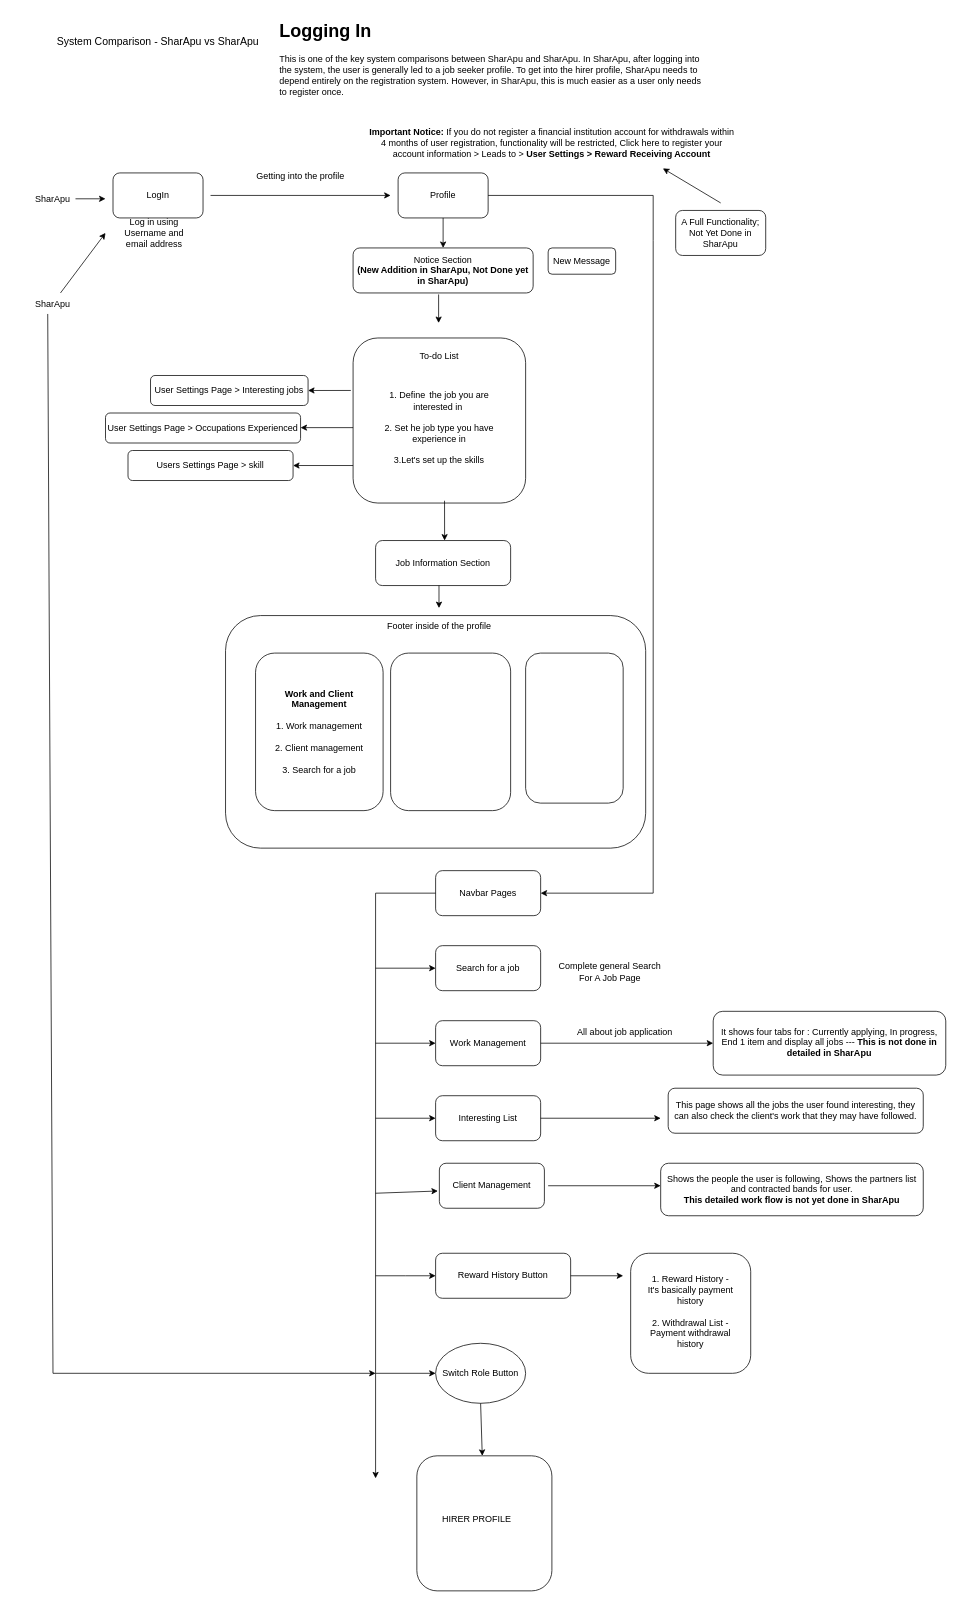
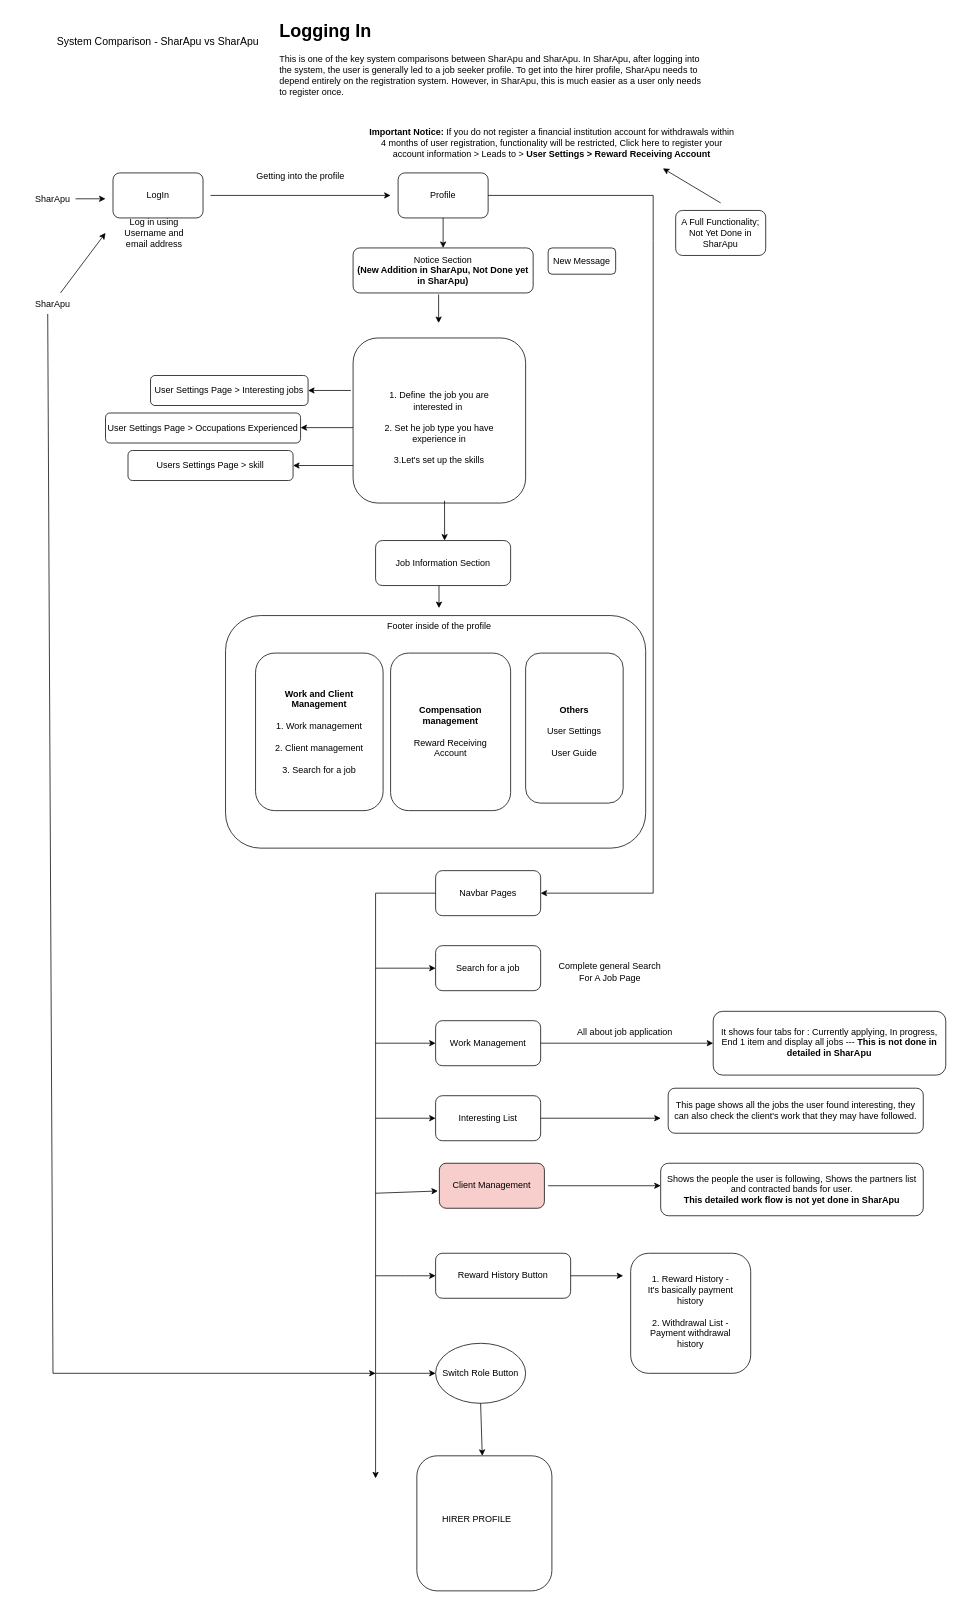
  <mxCell id="0" />
  <mxCell id="1" parent="0" />
  <mxCell id="2" value="&lt;font style=&quot;font-size: 14px;&quot;&gt;System Comparison - SharApu vs SharApu&lt;/font&gt;" style="text;html=1;align=center;verticalAlign=middle;whiteSpace=wrap;rounded=0;" vertex="1" parent="1"><mxGeometry x="20" y="40" width="380" height="30" as="geometry" /></mxCell>
  <mxCell id="3" value="&lt;h1 style=&quot;margin-top: 0px;&quot;&gt;Logging In&lt;/h1&gt;&lt;p&gt;This is one of the key system comparisons between SharApu and SharApu. In SharApu, after logging into the system, the user is generally led to a job seeker profile. To get into the hirer profile, SharApu needs to depend entirely on the registration system. However, in SharApu, this is much easier as a user only needs to register once.&amp;nbsp;&lt;/p&gt;" style="text;html=1;whiteSpace=wrap;overflow=hidden;rounded=0;" vertex="1" parent="1"><mxGeometry x="370" y="20" width="570" height="150" as="geometry" /></mxCell>
  <mxCell id="4" value="SharApu" style="text;html=1;align=center;verticalAlign=middle;whiteSpace=wrap;rounded=0;" vertex="1" parent="1"><mxGeometry x="40" y="250" width="60" height="30" as="geometry" /></mxCell>
  <mxCell id="5" value="LogIn" style="rounded=1;whiteSpace=wrap;html=1;" vertex="1" parent="1"><mxGeometry x="150" y="230" width="120" height="60" as="geometry" /></mxCell>
  <mxCell id="6" value="" style="endArrow=classic;html=1;rounded=0;" edge="1" parent="1"><mxGeometry width="50" height="50" relative="1" as="geometry"><mxPoint x="100" y="264.5" as="sourcePoint" /><mxPoint x="140" y="264.5" as="targetPoint" /></mxGeometry></mxCell>
  <mxCell id="7" value="Log in using Username and email address" style="text;html=1;align=center;verticalAlign=middle;whiteSpace=wrap;rounded=0;" vertex="1" parent="1"><mxGeometry x="150" y="290" width="110" height="40" as="geometry" /></mxCell>
  <mxCell id="8" value="" style="endArrow=classic;html=1;rounded=0;" edge="1" parent="1"><mxGeometry width="50" height="50" relative="1" as="geometry"><mxPoint x="280" y="260" as="sourcePoint" /><mxPoint x="520" y="260" as="targetPoint" /></mxGeometry></mxCell>
  <mxCell id="9" value="Getting into the profile" style="text;html=1;align=center;verticalAlign=middle;whiteSpace=wrap;rounded=0;" vertex="1" parent="1"><mxGeometry x="310" y="220" width="180" height="30" as="geometry" /></mxCell>
  <mxCell id="10" value="Profile" style="rounded=1;whiteSpace=wrap;html=1;" vertex="1" parent="1"><mxGeometry x="530" y="230" width="120" height="60" as="geometry" /></mxCell>
  <mxCell id="11" value="" style="endArrow=classic;html=1;rounded=0;exitX=0.5;exitY=1;exitDx=0;exitDy=0;" edge="1" parent="1" source="10"><mxGeometry width="50" height="50" relative="1" as="geometry"><mxPoint x="620" y="340" as="sourcePoint" /><mxPoint x="590" y="330" as="targetPoint" /></mxGeometry></mxCell>
  <mxCell id="12" value="Notice Section&lt;div&gt;&lt;b&gt;(New Addition in SharApu, Not Done yet in SharApu)&lt;/b&gt;&lt;/div&gt;" style="rounded=1;whiteSpace=wrap;html=1;" vertex="1" parent="1"><mxGeometry x="470" y="330" width="240" height="60" as="geometry" /></mxCell>
  <mxCell id="13" value="" style="endArrow=classic;html=1;rounded=0;exitX=0.475;exitY=1.033;exitDx=0;exitDy=0;exitPerimeter=0;" edge="1" parent="1" source="12"><mxGeometry width="50" height="50" relative="1" as="geometry"><mxPoint x="590" y="470" as="sourcePoint" /><mxPoint x="584" y="430" as="targetPoint" /></mxGeometry></mxCell>
  <mxCell id="14" value="" style="rounded=1;whiteSpace=wrap;html=1;" vertex="1" parent="1"><mxGeometry x="470" y="450" width="230" height="220" as="geometry" /></mxCell>
- <mxCell id="15" value="To-do List" style="text;html=1;align=center;verticalAlign=middle;whiteSpace=wrap;rounded=0;" vertex="1" parent="1"><mxGeometry x="525" y="460" width="120" height="30" as="geometry" /></mxCell>
  <mxCell id="16" value="1. Define&amp;nbsp;&lt;span style=&quot;white-space: pre;&quot;&gt;&#09;&lt;/span&gt;the job you are interested in&amp;nbsp;&lt;div&gt;&lt;br&gt;&lt;div&gt;2. Set he job type you have experience in&lt;/div&gt;&lt;div&gt;&lt;br&gt;&lt;/div&gt;&lt;div&gt;3.Let's set up the skills&lt;/div&gt;&lt;/div&gt;" style="text;html=1;align=center;verticalAlign=middle;whiteSpace=wrap;rounded=0;" vertex="1" parent="1"><mxGeometry x="505" y="490" width="160" height="160" as="geometry" /></mxCell>
  <mxCell id="17" value="New Message" style="rounded=1;whiteSpace=wrap;html=1;" vertex="1" parent="1"><mxGeometry x="730" y="330" width="90" height="35" as="geometry" /></mxCell>
  <mxCell id="18" value="" style="endArrow=classic;html=1;rounded=0;exitX=-0.013;exitY=0.318;exitDx=0;exitDy=0;exitPerimeter=0;" edge="1" parent="1" source="14"><mxGeometry width="50" height="50" relative="1" as="geometry"><mxPoint x="400" y="530" as="sourcePoint" /><mxPoint x="410" y="520" as="targetPoint" /></mxGeometry></mxCell>
  <mxCell id="19" value="User Settings Page &amp;gt; Interesting jobs" style="rounded=1;whiteSpace=wrap;html=1;" vertex="1" parent="1"><mxGeometry x="200" y="500" width="210" height="40" as="geometry" /></mxCell>
  <mxCell id="20" value="" style="endArrow=classic;html=1;rounded=0;" edge="1" parent="1"><mxGeometry width="50" height="50" relative="1" as="geometry"><mxPoint x="470" y="569.5" as="sourcePoint" /><mxPoint x="400" y="569.5" as="targetPoint" /></mxGeometry></mxCell>
  <mxCell id="21" value="User Settings Page &amp;gt; Occupations Experienced" style="rounded=1;whiteSpace=wrap;html=1;" vertex="1" parent="1"><mxGeometry x="140" y="550" width="260" height="40" as="geometry" /></mxCell>
  <mxCell id="22" value="" style="endArrow=classic;html=1;rounded=0;" edge="1" parent="1"><mxGeometry width="50" height="50" relative="1" as="geometry"><mxPoint x="470" y="620" as="sourcePoint" /><mxPoint x="390" y="620" as="targetPoint" /></mxGeometry></mxCell>
  <mxCell id="23" value="Users Settings Page &amp;gt; skill" style="rounded=1;whiteSpace=wrap;html=1;" vertex="1" parent="1"><mxGeometry x="170" y="600" width="220" height="40" as="geometry" /></mxCell>
  <mxCell id="24" value="" style="endArrow=classic;html=1;rounded=0;exitX=0.53;exitY=0.986;exitDx=0;exitDy=0;exitPerimeter=0;" edge="1" parent="1" source="14"><mxGeometry width="50" height="50" relative="1" as="geometry"><mxPoint x="600" y="770" as="sourcePoint" /><mxPoint x="592" y="720" as="targetPoint" /></mxGeometry></mxCell>
  <mxCell id="25" value="Job Information Section" style="rounded=1;whiteSpace=wrap;html=1;" vertex="1" parent="1"><mxGeometry x="500" y="720" width="180" height="60" as="geometry" /></mxCell>
  <mxCell id="26" value="" style="rounded=1;whiteSpace=wrap;html=1;" vertex="1" parent="1"><mxGeometry x="300" y="820" width="560" height="310" as="geometry" /></mxCell>
  <mxCell id="27" value="" style="endArrow=classic;html=1;rounded=0;" edge="1" parent="1"><mxGeometry width="50" height="50" relative="1" as="geometry"><mxPoint x="584.5" y="780" as="sourcePoint" /><mxPoint x="584.5" y="810" as="targetPoint" /></mxGeometry></mxCell>
  <mxCell id="28" value="Footer inside of the profile" style="text;html=1;align=center;verticalAlign=middle;whiteSpace=wrap;rounded=0;" vertex="1" parent="1"><mxGeometry x="490" y="820" width="190" height="30" as="geometry" /></mxCell>
  <mxCell id="29" value="" style="rounded=1;whiteSpace=wrap;html=1;" vertex="1" parent="1"><mxGeometry x="340" y="870" width="170" height="210" as="geometry" /></mxCell>
  <mxCell id="30" value="&lt;b&gt;Work and Client Management&lt;/b&gt;&lt;div&gt;&lt;br&gt;&lt;/div&gt;&lt;div&gt;1. Work management&lt;/div&gt;&lt;div&gt;&lt;br&gt;&lt;/div&gt;&lt;div&gt;2. Client management&lt;/div&gt;&lt;div&gt;&lt;br&gt;&lt;/div&gt;&lt;div&gt;3. Search for a job&lt;/div&gt;" style="text;html=1;align=center;verticalAlign=middle;whiteSpace=wrap;rounded=0;" vertex="1" parent="1"><mxGeometry x="350" y="890" width="150" height="170" as="geometry" /></mxCell>
  <mxCell id="31" value="" style="rounded=1;whiteSpace=wrap;html=1;" vertex="1" parent="1"><mxGeometry x="520" y="870" width="160" height="210" as="geometry" /></mxCell>
+ <mxCell id="32" value="&lt;b&gt;Compensation management&lt;/b&gt;&lt;div&gt;&lt;br&gt;&lt;/div&gt;&lt;div&gt;Reward Receiving Account&lt;/div&gt;" style="text;html=1;align=center;verticalAlign=middle;whiteSpace=wrap;rounded=0;" vertex="1" parent="1"><mxGeometry x="550" y="910" width="100" height="130" as="geometry" /></mxCell>
  <mxCell id="33" value="" style="rounded=1;whiteSpace=wrap;html=1;" vertex="1" parent="1"><mxGeometry x="700" y="870" width="130" height="200" as="geometry" /></mxCell>
+ <mxCell id="34" value="&lt;b&gt;Others&lt;/b&gt;&lt;div&gt;&lt;b&gt;&lt;br&gt;&lt;/b&gt;&lt;/div&gt;&lt;div&gt;User Settings&lt;/div&gt;&lt;div&gt;&lt;br&gt;&lt;/div&gt;&lt;div&gt;User Guide&lt;/div&gt;" style="text;html=1;align=center;verticalAlign=middle;whiteSpace=wrap;rounded=0;" vertex="1" parent="1"><mxGeometry x="710" y="890" width="110" height="170" as="geometry" /></mxCell>
  <mxCell id="35" value="" style="endArrow=classic;html=1;rounded=0;" edge="1" parent="1"><mxGeometry width="50" height="50" relative="1" as="geometry"><mxPoint x="650" y="260" as="sourcePoint" /><mxPoint x="720" y="1190" as="targetPoint" /><Array as="points"><mxPoint x="870" y="260" /><mxPoint x="870" y="320" /><mxPoint x="870" y="1190" /></Array></mxGeometry></mxCell>
  <mxCell id="36" value="Navbar Pages" style="rounded=1;whiteSpace=wrap;html=1;" vertex="1" parent="1"><mxGeometry x="580" y="1160" width="140" height="60" as="geometry" /></mxCell>
  <mxCell id="37" value="" style="endArrow=classic;html=1;rounded=0;" edge="1" parent="1"><mxGeometry width="50" height="50" relative="1" as="geometry"><mxPoint x="580" y="1190" as="sourcePoint" /><mxPoint x="500" y="1970" as="targetPoint" /><Array as="points"><mxPoint x="500" y="1190" /></Array></mxGeometry></mxCell>
  <mxCell id="38" value="Search for a job" style="rounded=1;whiteSpace=wrap;html=1;" vertex="1" parent="1"><mxGeometry x="580" y="1260" width="140" height="60" as="geometry" /></mxCell>
  <mxCell id="39" value="" style="endArrow=classic;html=1;rounded=0;" edge="1" parent="1"><mxGeometry width="50" height="50" relative="1" as="geometry"><mxPoint x="500" y="1290" as="sourcePoint" /><mxPoint x="580" y="1290" as="targetPoint" /></mxGeometry></mxCell>
  <mxCell id="40" value="Work Management" style="rounded=1;whiteSpace=wrap;html=1;" vertex="1" parent="1"><mxGeometry x="580" y="1360" width="140" height="60" as="geometry" /></mxCell>
  <mxCell id="41" value="Interesting List" style="rounded=1;whiteSpace=wrap;html=1;" vertex="1" parent="1"><mxGeometry x="580" y="1460" width="140" height="60" as="geometry" /></mxCell>
- <mxCell id="42" value="Client Management" style="rounded=1;whiteSpace=wrap;html=1;" vertex="1" parent="1"><mxGeometry x="585" y="1550" width="140" height="60" as="geometry" /></mxCell>
+ <mxCell id="42" value="Client Management" style="rounded=1;whiteSpace=wrap;html=1;fillColor=#f8cecc;" vertex="1" parent="1"><mxGeometry x="585" y="1550" width="140" height="60" as="geometry" /></mxCell>
  <mxCell id="43" value="" style="endArrow=classic;html=1;rounded=0;" edge="1" parent="1"><mxGeometry width="50" height="50" relative="1" as="geometry"><mxPoint x="500" y="1390" as="sourcePoint" /><mxPoint x="580" y="1390" as="targetPoint" /></mxGeometry></mxCell>
  <mxCell id="44" value="" style="endArrow=classic;html=1;rounded=0;entryX=0;entryY=0.5;entryDx=0;entryDy=0;" edge="1" parent="1" target="41"><mxGeometry width="50" height="50" relative="1" as="geometry"><mxPoint x="500" y="1490" as="sourcePoint" /><mxPoint x="550" y="1450" as="targetPoint" /></mxGeometry></mxCell>
  <mxCell id="45" value="" style="endArrow=classic;html=1;rounded=0;entryX=-0.014;entryY=0.617;entryDx=0;entryDy=0;entryPerimeter=0;" edge="1" parent="1" target="42"><mxGeometry width="50" height="50" relative="1" as="geometry"><mxPoint x="500" y="1590" as="sourcePoint" /><mxPoint x="550" y="1540" as="targetPoint" /></mxGeometry></mxCell>
  <mxCell id="46" value="&lt;b&gt;Important Notice:&lt;/b&gt; If you do not register a financial institution account for withdrawals within 4 months of user registration, functionality will be restricted, Click here to register your account information &amp;gt; Leads to &amp;gt;&lt;b&gt; User Settings &amp;gt; Reward Receiving Account&lt;/b&gt;" style="text;html=1;align=center;verticalAlign=middle;whiteSpace=wrap;rounded=0;" vertex="1" parent="1"><mxGeometry x="490" y="160" width="490" height="60" as="geometry" /></mxCell>
  <mxCell id="47" value="" style="endArrow=classic;html=1;rounded=0;" edge="1" parent="1"><mxGeometry width="50" height="50" relative="1" as="geometry"><mxPoint x="500" y="1700" as="sourcePoint" /><mxPoint x="580" y="1700" as="targetPoint" /><Array as="points"><mxPoint x="540" y="1700" /></Array></mxGeometry></mxCell>
  <mxCell id="48" value="Reward History Button" style="rounded=1;whiteSpace=wrap;html=1;" vertex="1" parent="1"><mxGeometry x="580" y="1670" width="180" height="60" as="geometry" /></mxCell>
  <mxCell id="49" value="A Full Functionality; Not Yet Done in SharApu" style="rounded=1;whiteSpace=wrap;html=1;" vertex="1" parent="1"><mxGeometry x="900" y="280" width="120" height="60" as="geometry" /></mxCell>
  <mxCell id="50" value="" style="endArrow=classic;html=1;rounded=0;entryX=0.802;entryY=1.067;entryDx=0;entryDy=0;entryPerimeter=0;" edge="1" parent="1" target="46"><mxGeometry width="50" height="50" relative="1" as="geometry"><mxPoint x="960" y="270" as="sourcePoint" /><mxPoint x="1010" y="220" as="targetPoint" /></mxGeometry></mxCell>
  <mxCell id="51" value="" style="endArrow=classic;html=1;rounded=0;" edge="1" parent="1"><mxGeometry width="50" height="50" relative="1" as="geometry"><mxPoint x="760" y="1700" as="sourcePoint" /><mxPoint x="830" y="1700" as="targetPoint" /></mxGeometry></mxCell>
  <mxCell id="52" value="" style="rounded=1;whiteSpace=wrap;html=1;" vertex="1" parent="1"><mxGeometry x="840" y="1670" width="160" height="160" as="geometry" /></mxCell>
  <mxCell id="53" value="1. Reward History - It's basically payment history&lt;div&gt;&lt;br&gt;&lt;/div&gt;&lt;div&gt;2. Withdrawal List - Payment withdrawal history&lt;/div&gt;" style="text;html=1;align=center;verticalAlign=middle;whiteSpace=wrap;rounded=0;" vertex="1" parent="1"><mxGeometry x="860" y="1685" width="120" height="125" as="geometry" /></mxCell>
  <mxCell id="54" value="Complete general Search For A Job Page" style="text;html=1;align=center;verticalAlign=middle;whiteSpace=wrap;rounded=0;" vertex="1" parent="1"><mxGeometry x="735" y="1260" width="155" height="70" as="geometry" /></mxCell>
  <mxCell id="55" value="" style="endArrow=classic;html=1;rounded=0;" edge="1" parent="1"><mxGeometry width="50" height="50" relative="1" as="geometry"><mxPoint x="720" y="1390" as="sourcePoint" /><mxPoint x="950" y="1390" as="targetPoint" /></mxGeometry></mxCell>
  <mxCell id="56" value="All about job application" style="text;html=1;align=center;verticalAlign=middle;whiteSpace=wrap;rounded=0;" vertex="1" parent="1"><mxGeometry x="735" y="1360" width="195" height="30" as="geometry" /></mxCell>
  <mxCell id="57" value="" style="rounded=1;whiteSpace=wrap;html=1;" vertex="1" parent="1"><mxGeometry x="950" y="1347.5" width="310" height="85" as="geometry" /></mxCell>
  <mxCell id="58" value="It shows four tabs for : Currently applying, In progress, End 1 item and display all jobs ---&lt;b&gt; This is not done in detailed in SharApu&lt;/b&gt;" style="text;html=1;align=center;verticalAlign=middle;whiteSpace=wrap;rounded=0;" vertex="1" parent="1"><mxGeometry x="950" y="1348" width="310" height="82" as="geometry" /></mxCell>
  <mxCell id="59" value="" style="endArrow=classic;html=1;rounded=0;" edge="1" parent="1"><mxGeometry width="50" height="50" relative="1" as="geometry"><mxPoint x="720" y="1490" as="sourcePoint" /><mxPoint x="880" y="1490" as="targetPoint" /></mxGeometry></mxCell>
  <mxCell id="60" value="" style="rounded=1;whiteSpace=wrap;html=1;" vertex="1" parent="1"><mxGeometry x="890" y="1450" width="340" height="60" as="geometry" /></mxCell>
  <mxCell id="61" value="This page shows all the jobs the user found interesting, they can also check the client's work that they may have followed." style="text;html=1;align=center;verticalAlign=middle;whiteSpace=wrap;rounded=0;" vertex="1" parent="1"><mxGeometry x="895" y="1450" width="330" height="60" as="geometry" /></mxCell>
  <mxCell id="62" value="" style="endArrow=classic;html=1;rounded=0;" edge="1" parent="1"><mxGeometry width="50" height="50" relative="1" as="geometry"><mxPoint x="730" y="1580" as="sourcePoint" /><mxPoint x="880" y="1580" as="targetPoint" /></mxGeometry></mxCell>
  <mxCell id="63" value="" style="rounded=1;whiteSpace=wrap;html=1;" vertex="1" parent="1"><mxGeometry x="880" y="1550" width="350" height="70" as="geometry" /></mxCell>
  <mxCell id="64" value="Shows the people the user is following, Shows the partners list and contracted bands for user.&lt;div&gt;&lt;b&gt;This detailed work flow is not yet done in SharApu&lt;/b&gt;&lt;/div&gt;" style="text;html=1;align=center;verticalAlign=middle;whiteSpace=wrap;rounded=0;" vertex="1" parent="1"><mxGeometry x="880" y="1550" width="350" height="70" as="geometry" /></mxCell>
  <mxCell id="65" value="SharApu" style="text;html=1;align=center;verticalAlign=middle;whiteSpace=wrap;rounded=0;" vertex="1" parent="1"><mxGeometry x="40" y="390" width="60" height="30" as="geometry" /></mxCell>
  <mxCell id="66" value="" style="endArrow=classic;html=1;rounded=0;" edge="1" parent="1"><mxGeometry width="50" height="50" relative="1" as="geometry"><mxPoint x="80" y="390" as="sourcePoint" /><mxPoint x="140" y="310" as="targetPoint" /></mxGeometry></mxCell>
  <mxCell id="67" value="Switch Role Button" style="ellipse;whiteSpace=wrap;html=1;" vertex="1" parent="1"><mxGeometry x="580" y="1790" width="120" height="80" as="geometry" /></mxCell>
  <mxCell id="68" value="" style="endArrow=classic;html=1;rounded=0;entryX=0;entryY=0.5;entryDx=0;entryDy=0;" edge="1" parent="1" target="67"><mxGeometry width="50" height="50" relative="1" as="geometry"><mxPoint x="500" y="1830" as="sourcePoint" /><mxPoint x="550" y="1780" as="targetPoint" /></mxGeometry></mxCell>
  <mxCell id="69" value="" style="endArrow=classic;html=1;rounded=0;exitX=0.383;exitY=0.933;exitDx=0;exitDy=0;exitPerimeter=0;" edge="1" parent="1" source="65"><mxGeometry width="50" height="50" relative="1" as="geometry"><mxPoint x="60" y="560" as="sourcePoint" /><mxPoint x="500" y="1830" as="targetPoint" /><Array as="points"><mxPoint x="70" y="1830" /></Array></mxGeometry></mxCell>
  <mxCell id="70" value="" style="rounded=1;whiteSpace=wrap;html=1;" vertex="1" parent="1"><mxGeometry x="555" y="1940" width="180" height="180" as="geometry" /></mxCell>
  <mxCell id="71" value="" style="endArrow=classic;html=1;rounded=0;" edge="1" parent="1" target="70"><mxGeometry width="50" height="50" relative="1" as="geometry"><mxPoint x="640" y="1870" as="sourcePoint" /><mxPoint x="690" y="1820" as="targetPoint" /></mxGeometry></mxCell>
  <mxCell id="72" value="HIRER PROFILE" style="text;html=1;align=center;verticalAlign=middle;whiteSpace=wrap;rounded=0;" vertex="1" parent="1"><mxGeometry x="570" y="1970" width="130" height="110" as="geometry" /></mxCell>
